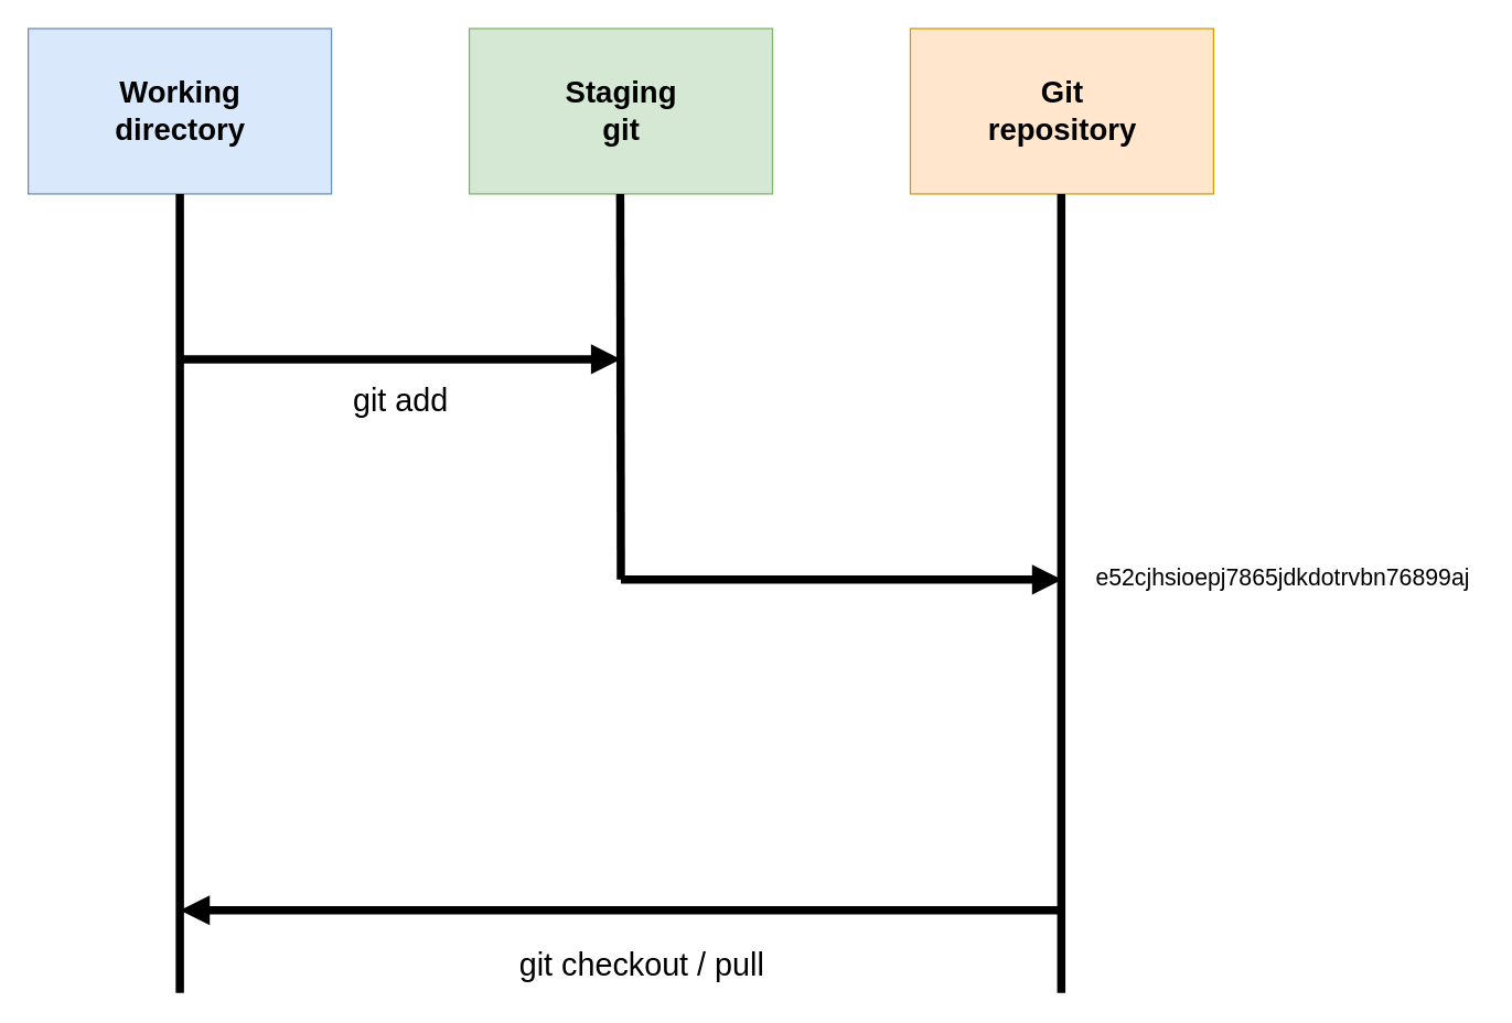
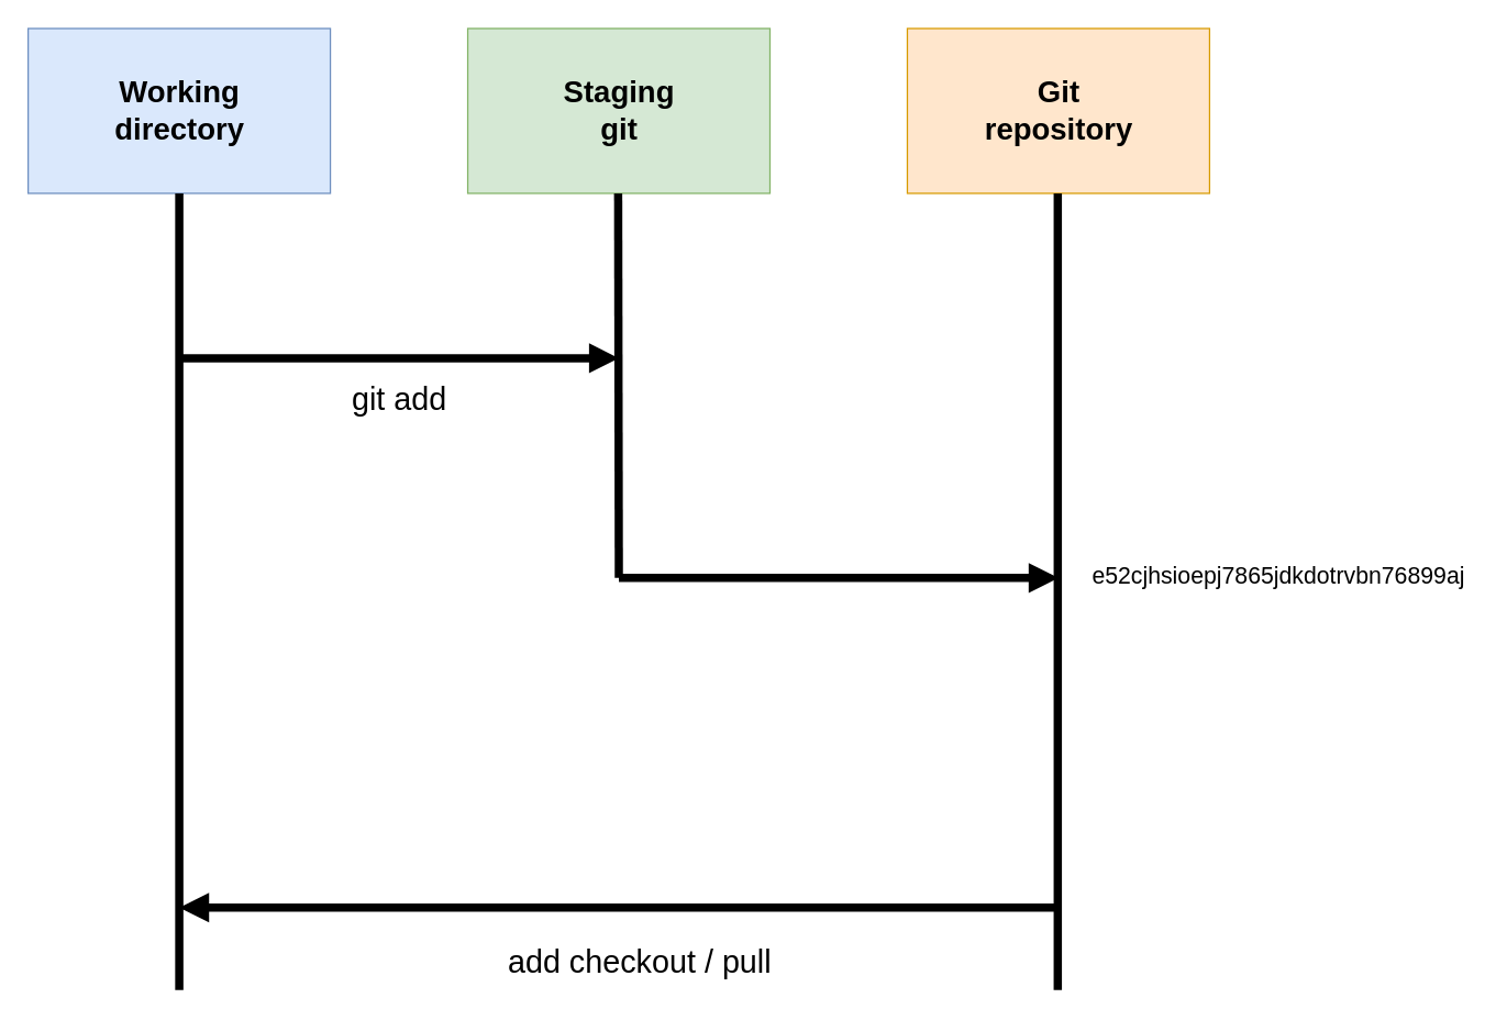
  <mxCell id="0" />
  <mxCell id="1" parent="0" />
  <mxCell id="2" value="" style="rounded=0;whiteSpace=wrap;html=1;fillColor=#dae8fc;strokeColor=#6c8ebf;" vertex="1" parent="1"><mxGeometry x="20" y="20" width="220" height="120" as="geometry" /></mxCell>
  <mxCell id="3" value="" style="rounded=0;whiteSpace=wrap;html=1;fillColor=#d5e8d4;strokeColor=#82b366;" vertex="1" parent="1"><mxGeometry x="340" y="20" width="220" height="120" as="geometry" /></mxCell>
  <mxCell id="4" value="" style="rounded=0;whiteSpace=wrap;html=1;fillColor=#ffe6cc;strokeColor=#d79b00;" vertex="1" parent="1"><mxGeometry x="660" y="20" width="220" height="120" as="geometry" /></mxCell>
  <mxCell id="5" value="&lt;b&gt;&lt;font style=&quot;font-size: 22px&quot;&gt;Working &lt;br&gt;directory&lt;/font&gt;&lt;/b&gt;" style="text;html=1;resizable=0;autosize=1;align=center;verticalAlign=middle;points=[];fillColor=none;strokeColor=none;rounded=0;" vertex="1" parent="1"><mxGeometry x="75" y="60" width="110" height="40" as="geometry" /></mxCell>
  <mxCell id="6" value="&lt;span style=&quot;font-size: 22px&quot;&gt;&lt;b&gt;Staging&lt;br&gt;&lt;/b&gt;&lt;/span&gt;&lt;b&gt;&lt;font style=&quot;font-size: 22px&quot;&gt;git&lt;/font&gt;&lt;/b&gt;" style="text;html=1;resizable=0;autosize=1;align=center;verticalAlign=middle;points=[];fillColor=none;strokeColor=none;rounded=0;" vertex="1" parent="1"><mxGeometry x="400" y="60" width="100" height="40" as="geometry" /></mxCell>
  <mxCell id="7" value="&lt;span style=&quot;font-size: 22px&quot;&gt;&lt;b&gt;Git&lt;br&gt;&lt;/b&gt;&lt;/span&gt;&lt;b&gt;&lt;font style=&quot;font-size: 22px&quot;&gt;repository&lt;/font&gt;&lt;/b&gt;" style="text;html=1;resizable=0;autosize=1;align=center;verticalAlign=middle;points=[];fillColor=none;strokeColor=none;rounded=0;" vertex="1" parent="1"><mxGeometry x="710" y="60" width="120" height="40" as="geometry" /></mxCell>
  <mxCell id="8" value="" style="endArrow=none;html=1;entryX=0.5;entryY=1;entryDx=0;entryDy=0;strokeWidth=6;" edge="1" parent="1" target="2"><mxGeometry width="50" height="50" relative="1" as="geometry"><mxPoint x="130" y="720" as="sourcePoint" /><mxPoint x="430" y="450" as="targetPoint" /></mxGeometry></mxCell>
  <mxCell id="9" value="" style="endArrow=none;html=1;entryX=0.5;entryY=1;entryDx=0;entryDy=0;strokeWidth=6;" edge="1" parent="1"><mxGeometry width="50" height="50" relative="1" as="geometry"><mxPoint x="769.5" y="720" as="sourcePoint" /><mxPoint x="769.5" y="140" as="targetPoint" /></mxGeometry></mxCell>
  <mxCell id="10" value="" style="endArrow=none;html=1;entryX=0.5;entryY=1;entryDx=0;entryDy=0;strokeWidth=6;" edge="1" parent="1"><mxGeometry width="50" height="50" relative="1" as="geometry"><mxPoint x="450" y="420" as="sourcePoint" /><mxPoint x="449.5" y="140" as="targetPoint" /></mxGeometry></mxCell>
  <mxCell id="11" value="" style="endArrow=none;html=1;strokeWidth=6;endFill=0;startArrow=block;startFill=1;" edge="1" parent="1"><mxGeometry width="50" height="50" relative="1" as="geometry"><mxPoint x="450" y="260" as="sourcePoint" /><mxPoint x="130" y="260" as="targetPoint" /></mxGeometry></mxCell>
  <mxCell id="12" value="" style="endArrow=none;html=1;strokeWidth=6;startArrow=block;startFill=1;" edge="1" parent="1"><mxGeometry width="50" height="50" relative="1" as="geometry"><mxPoint x="770" y="420" as="sourcePoint" /><mxPoint x="450" y="420" as="targetPoint" /></mxGeometry></mxCell>
  <mxCell id="13" value="" style="endArrow=none;html=1;strokeWidth=6;startArrow=block;startFill=1;" edge="1" parent="1"><mxGeometry width="50" height="50" relative="1" as="geometry"><mxPoint x="130" y="660" as="sourcePoint" /><mxPoint x="770" y="660" as="targetPoint" /></mxGeometry></mxCell>
  <mxCell id="14" value="&lt;font style=&quot;font-size: 23px&quot;&gt;git add&lt;/font&gt;" style="text;html=1;resizable=0;autosize=1;align=center;verticalAlign=middle;points=[];fillColor=none;strokeColor=none;rounded=0;" vertex="1" parent="1"><mxGeometry x="250" y="280" width="80" height="20" as="geometry" /></mxCell>
- <mxCell id="15" value="&lt;font style=&quot;font-size: 23px&quot;&gt;git checkout / pull&lt;/font&gt;" style="text;html=1;resizable=0;autosize=1;align=center;verticalAlign=middle;points=[];fillColor=none;strokeColor=none;rounded=0;" vertex="1" parent="1"><mxGeometry x="370" y="690" width="190" height="20" as="geometry" /></mxCell>
+ <mxCell id="15" value="&lt;font style=&quot;font-size: 23px&quot;&gt;add checkout / pull&lt;/font&gt;" style="text;html=1;resizable=0;autosize=1;align=center;verticalAlign=middle;points=[];fillColor=none;strokeColor=none;rounded=0;" vertex="1" parent="1"><mxGeometry x="370" y="690" width="190" height="20" as="geometry" /></mxCell>
  <mxCell id="16" value="&lt;font style=&quot;font-size: 17px&quot;&gt;e52cjhsioepj7865jdkdotrvbn76899aj&lt;/font&gt;" style="text;html=1;resizable=0;autosize=1;align=center;verticalAlign=middle;points=[];fillColor=none;strokeColor=none;rounded=0;" vertex="1" parent="1"><mxGeometry x="785" y="410" width="290" height="20" as="geometry" /></mxCell>
